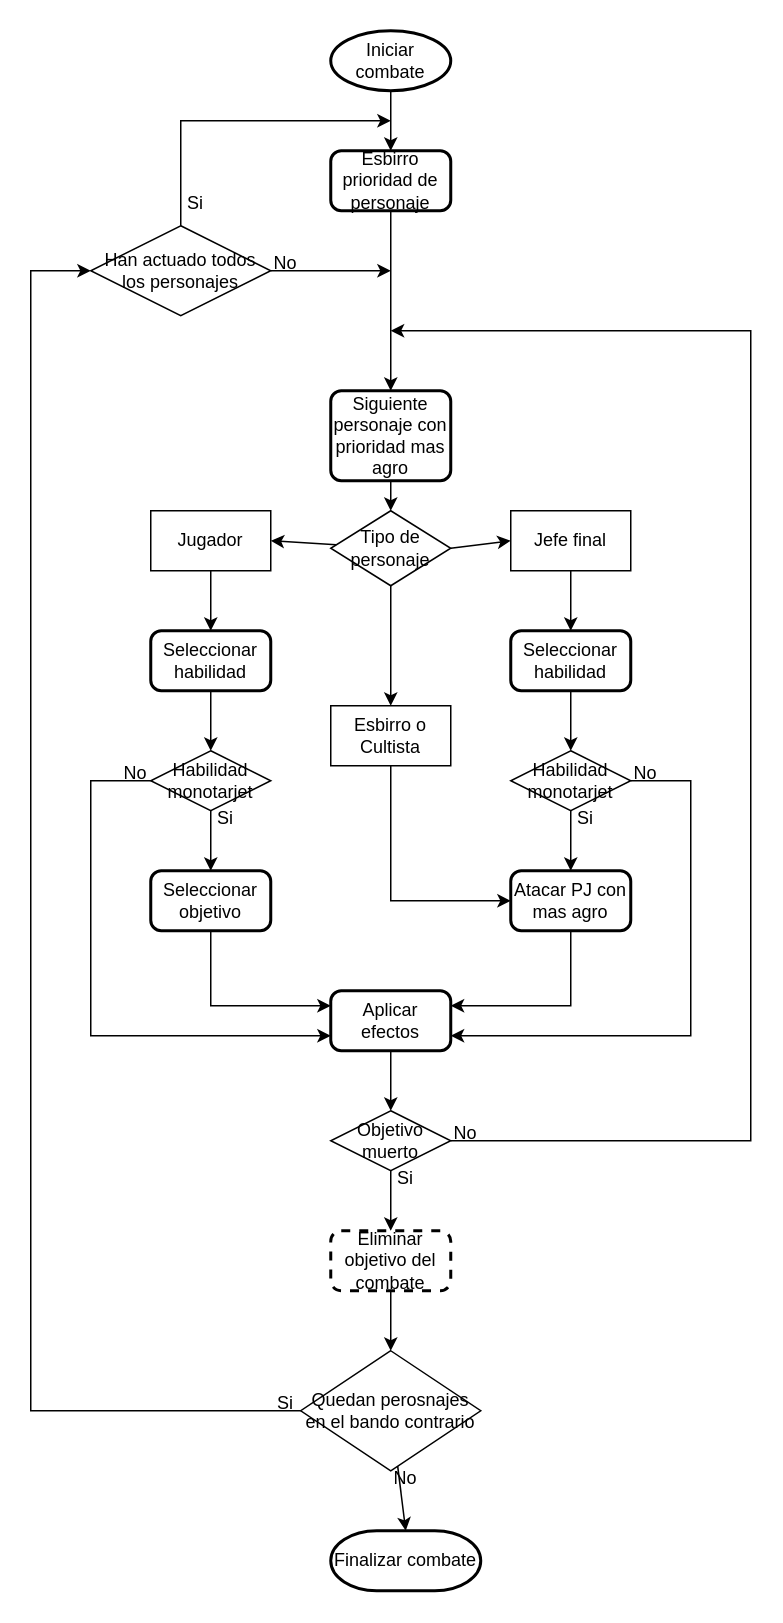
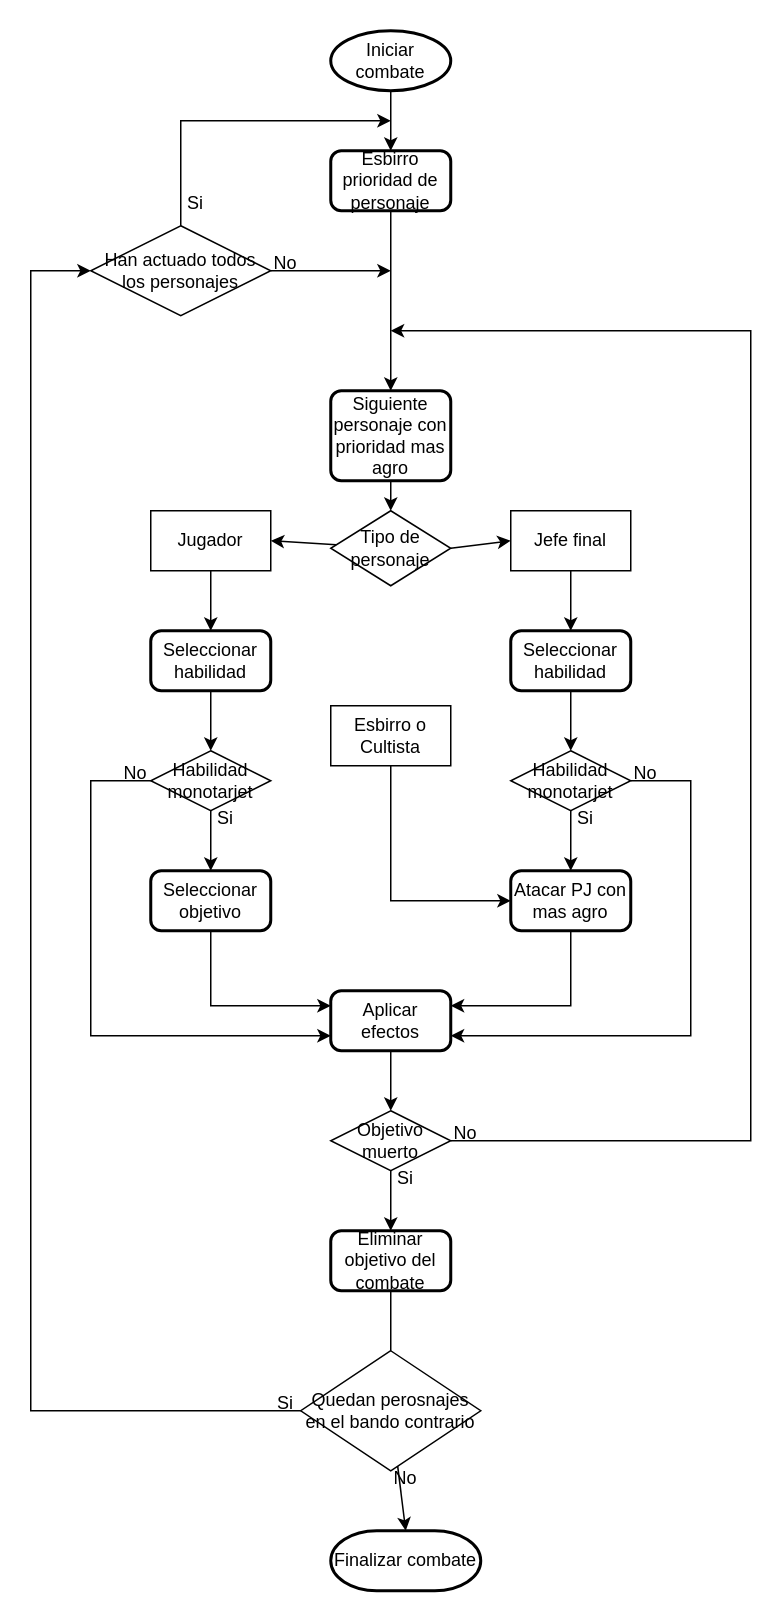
  <mxCell id="0" />
  <mxCell id="1" parent="0" />
  <mxCell id="2" value="Iniciar combate" style="strokeWidth=2;html=1;shape=mxgraph.flowchart.start_1;whiteSpace=wrap;" parent="1" vertex="1"><mxGeometry x="220" y="20" width="80" height="40" as="geometry" /></mxCell>
  <mxCell id="3" value="Esbirro prioridad de personaje" style="rounded=1;whiteSpace=wrap;html=1;absoluteArcSize=1;arcSize=14;strokeWidth=2;" parent="1" vertex="1"><mxGeometry x="220" y="100" width="80" height="40" as="geometry" /></mxCell>
  <mxCell id="4" value="Tipo de personaje" style="rhombus;whiteSpace=wrap;html=1;" parent="1" vertex="1"><mxGeometry x="220" y="340" width="80" height="50" as="geometry" /></mxCell>
  <mxCell id="5" value="Esbirro o Cultista" style="rounded=0;whiteSpace=wrap;html=1;" parent="1" vertex="1"><mxGeometry x="220" y="470" width="80" height="40" as="geometry" /></mxCell>
  <mxCell id="6" value="Jugador" style="rounded=0;whiteSpace=wrap;html=1;" parent="1" vertex="1"><mxGeometry x="100" y="340" width="80" height="40" as="geometry" /></mxCell>
  <mxCell id="7" value="Objetivo muerto" style="rhombus;whiteSpace=wrap;html=1;" parent="1" vertex="1"><mxGeometry x="220" y="740" width="80" height="40" as="geometry" /></mxCell>
  <mxCell id="8" value="Quedan perosnajes en el bando contrario" style="rhombus;whiteSpace=wrap;html=1;" parent="1" vertex="1"><mxGeometry x="200" y="900" width="120" height="80" as="geometry" /></mxCell>
  <mxCell id="9" value="Finalizar combate" style="strokeWidth=2;html=1;shape=mxgraph.flowchart.terminator;whiteSpace=wrap;" parent="1" vertex="1"><mxGeometry x="220" y="1020" width="100" height="40" as="geometry" /></mxCell>
  <mxCell id="10" value="Seleccionar habilidad" style="rounded=1;whiteSpace=wrap;html=1;absoluteArcSize=1;arcSize=14;strokeWidth=2;" parent="1" vertex="1"><mxGeometry x="100" y="420" width="80" height="40" as="geometry" /></mxCell>
  <mxCell id="11" value="" style="endArrow=classic;html=1;rounded=0;exitX=0.5;exitY=1;exitDx=0;exitDy=0;entryX=0.5;entryY=0;entryDx=0;entryDy=0;" parent="1" source="6" target="10" edge="1"><mxGeometry width="50" height="50" relative="1" as="geometry"><mxPoint x="220" y="420" as="sourcePoint" /><mxPoint x="270" y="370" as="targetPoint" /></mxGeometry></mxCell>
  <mxCell id="12" value="" style="endArrow=classic;html=1;rounded=0;entryX=1;entryY=0.5;entryDx=0;entryDy=0;" parent="1" source="4" target="6" edge="1"><mxGeometry width="50" height="50" relative="1" as="geometry"><mxPoint x="180" y="420" as="sourcePoint" /><mxPoint x="230" y="370" as="targetPoint" /></mxGeometry></mxCell>
  <mxCell id="13" value="" style="endArrow=classic;html=1;rounded=0;entryX=0;entryY=0.25;entryDx=0;entryDy=0;" parent="1" target="35" edge="1"><mxGeometry width="50" height="50" relative="1" as="geometry"><mxPoint x="140" y="620" as="sourcePoint" /><mxPoint x="220" y="660" as="targetPoint" /><Array as="points"><mxPoint x="140" y="670" /></Array></mxGeometry></mxCell>
  <mxCell id="14" value="Siguiente personaje con prioridad mas agro" style="rounded=1;whiteSpace=wrap;html=1;absoluteArcSize=1;arcSize=14;strokeWidth=2;" parent="1" vertex="1"><mxGeometry x="220" y="260" width="80" height="60" as="geometry" /></mxCell>
  <mxCell id="15" value="" style="endArrow=classic;html=1;rounded=0;exitX=1;exitY=0.5;exitDx=0;exitDy=0;" parent="1" source="7" edge="1"><mxGeometry width="50" height="50" relative="1" as="geometry"><mxPoint x="180" y="380" as="sourcePoint" /><mxPoint x="260" y="220" as="targetPoint" /><Array as="points"><mxPoint x="500" y="760" /><mxPoint x="500" y="220" /></Array></mxGeometry></mxCell>
  <mxCell id="16" value="" style="endArrow=classic;html=1;rounded=0;exitX=0.5;exitY=1;exitDx=0;exitDy=0;entryX=0.5;entryY=0;entryDx=0;entryDy=0;" parent="1" source="14" target="4" edge="1"><mxGeometry width="50" height="50" relative="1" as="geometry"><mxPoint x="180" y="370" as="sourcePoint" /><mxPoint x="230" y="320" as="targetPoint" /></mxGeometry></mxCell>
  <mxCell id="17" value="" style="endArrow=classic;html=1;rounded=0;exitX=0.5;exitY=1;exitDx=0;exitDy=0;exitPerimeter=0;entryX=0.5;entryY=0;entryDx=0;entryDy=0;" parent="1" source="2" target="3" edge="1"><mxGeometry width="50" height="50" relative="1" as="geometry"><mxPoint x="180" y="130" as="sourcePoint" /><mxPoint x="230" y="80" as="targetPoint" /></mxGeometry></mxCell>
- <mxCell id="18" value="Eliminar objetivo del combate" style="rounded=1;whiteSpace=wrap;html=1;absoluteArcSize=1;arcSize=14;strokeWidth=2;dashed=1;" parent="1" vertex="1"><mxGeometry x="220" y="820" width="80" height="40" as="geometry" /></mxCell>
+ <mxCell id="18" value="Eliminar objetivo del combate" style="rounded=1;whiteSpace=wrap;html=1;absoluteArcSize=1;arcSize=14;strokeWidth=2;" parent="1" vertex="1"><mxGeometry x="220" y="820" width="80" height="40" as="geometry" /></mxCell>
  <mxCell id="19" value="" style="endArrow=classic;html=1;rounded=0;exitX=0;exitY=0.5;exitDx=0;exitDy=0;entryX=0;entryY=0.5;entryDx=0;entryDy=0;" parent="1" source="8" target="26" edge="1"><mxGeometry width="50" height="50" relative="1" as="geometry"><mxPoint x="180" y="660" as="sourcePoint" /><mxPoint x="100" y="180" as="targetPoint" /><Array as="points"><mxPoint x="20" y="940" /><mxPoint x="20" y="180" /></Array></mxGeometry></mxCell>
  <mxCell id="20" value="" style="endArrow=classic;html=1;rounded=0;entryX=0.5;entryY=0;entryDx=0;entryDy=0;entryPerimeter=0;" parent="1" source="8" target="9" edge="1"><mxGeometry width="50" height="50" relative="1" as="geometry"><mxPoint x="190" y="950" as="sourcePoint" /><mxPoint x="240" y="900" as="targetPoint" /></mxGeometry></mxCell>
  <mxCell id="21" value="" style="endArrow=classic;html=1;rounded=0;exitX=0.5;exitY=1;exitDx=0;exitDy=0;entryX=0.5;entryY=0;entryDx=0;entryDy=0;" parent="1" source="35" target="7" edge="1"><mxGeometry width="50" height="50" relative="1" as="geometry"><mxPoint x="140" y="450" as="sourcePoint" /><mxPoint x="190" y="400" as="targetPoint" /></mxGeometry></mxCell>
  <mxCell id="22" value="Si" style="text;html=1;align=center;verticalAlign=middle;whiteSpace=wrap;rounded=0;" parent="1" vertex="1"><mxGeometry x="160" y="920" width="60" height="30" as="geometry" /></mxCell>
  <mxCell id="23" value="No" style="text;html=1;align=center;verticalAlign=middle;whiteSpace=wrap;rounded=0;" parent="1" vertex="1"><mxGeometry x="240" y="970" width="60" height="30" as="geometry" /></mxCell>
  <mxCell id="24" value="Si" style="text;html=1;align=center;verticalAlign=middle;whiteSpace=wrap;rounded=0;" parent="1" vertex="1"><mxGeometry x="240" y="770" width="60" height="30" as="geometry" /></mxCell>
  <mxCell id="25" value="No" style="text;html=1;align=center;verticalAlign=middle;whiteSpace=wrap;rounded=0;" parent="1" vertex="1"><mxGeometry x="280" y="740" width="60" height="30" as="geometry" /></mxCell>
  <mxCell id="26" value="Han actuado todos los personajes" style="rhombus;whiteSpace=wrap;html=1;" parent="1" vertex="1"><mxGeometry x="60" y="150" width="120" height="60" as="geometry" /></mxCell>
  <mxCell id="27" value="" style="endArrow=classic;html=1;rounded=0;exitX=1;exitY=0.5;exitDx=0;exitDy=0;" parent="1" source="26" edge="1"><mxGeometry width="50" height="50" relative="1" as="geometry"><mxPoint x="220" y="150" as="sourcePoint" /><mxPoint x="260" y="180" as="targetPoint" /></mxGeometry></mxCell>
  <mxCell id="28" value="" style="endArrow=classic;html=1;rounded=0;exitX=0.5;exitY=0;exitDx=0;exitDy=0;" parent="1" source="26" edge="1"><mxGeometry width="50" height="50" relative="1" as="geometry"><mxPoint x="160" y="120" as="sourcePoint" /><mxPoint x="260" y="80" as="targetPoint" /><Array as="points"><mxPoint x="120" y="80" /></Array></mxGeometry></mxCell>
  <mxCell id="29" value="" style="endArrow=classic;html=1;rounded=0;entryX=0.5;entryY=0;entryDx=0;entryDy=0;exitX=0.5;exitY=1;exitDx=0;exitDy=0;" parent="1" source="3" target="14" edge="1"><mxGeometry width="50" height="50" relative="1" as="geometry"><mxPoint x="220" y="150" as="sourcePoint" /><mxPoint x="270" y="100" as="targetPoint" /></mxGeometry></mxCell>
  <mxCell id="30" value="Si" style="text;html=1;align=center;verticalAlign=middle;whiteSpace=wrap;rounded=0;" parent="1" vertex="1"><mxGeometry x="100" y="120" width="60" height="30" as="geometry" /></mxCell>
  <mxCell id="31" value="No" style="text;html=1;align=center;verticalAlign=middle;whiteSpace=wrap;rounded=0;" parent="1" vertex="1"><mxGeometry x="160" y="160" width="60" height="30" as="geometry" /></mxCell>
  <mxCell id="32" value="Jefe final" style="rounded=0;whiteSpace=wrap;html=1;" parent="1" vertex="1"><mxGeometry x="340" y="340" width="80" height="40" as="geometry" /></mxCell>
  <mxCell id="33" value="Seleccionar objetivo" style="rounded=1;whiteSpace=wrap;html=1;absoluteArcSize=1;arcSize=14;strokeWidth=2;" parent="1" vertex="1"><mxGeometry x="100" y="580" width="80" height="40" as="geometry" /></mxCell>
  <mxCell id="34" value="" style="endArrow=classic;html=1;rounded=0;entryX=0.5;entryY=0;entryDx=0;entryDy=0;exitX=0.5;exitY=1;exitDx=0;exitDy=0;" parent="1" source="46" target="33" edge="1"><mxGeometry width="50" height="50" relative="1" as="geometry"><mxPoint x="140" y="550" as="sourcePoint" /><mxPoint x="210" y="400" as="targetPoint" /></mxGeometry></mxCell>
  <mxCell id="35" value="Aplicar efectos" style="rounded=1;whiteSpace=wrap;html=1;absoluteArcSize=1;arcSize=14;strokeWidth=2;" parent="1" vertex="1"><mxGeometry x="220" y="660" width="80" height="40" as="geometry" /></mxCell>
  <mxCell id="36" value="" style="endArrow=classic;html=1;rounded=0;exitX=0.5;exitY=1;exitDx=0;exitDy=0;entryX=0.5;entryY=0;entryDx=0;entryDy=0;" parent="1" source="7" target="18" edge="1"><mxGeometry width="50" height="50" relative="1" as="geometry"><mxPoint x="160" y="680" as="sourcePoint" /><mxPoint x="360" y="810" as="targetPoint" /></mxGeometry></mxCell>
- <mxCell id="37" value="" style="endArrow=classic;html=1;rounded=0;exitX=0.5;exitY=1;exitDx=0;exitDy=0;entryX=0.5;entryY=0;entryDx=0;entryDy=0;" parent="1" source="18" target="8" edge="1"><mxGeometry width="50" height="50" relative="1" as="geometry"><mxPoint x="140" y="830" as="sourcePoint" /><mxPoint x="190" y="780" as="targetPoint" /></mxGeometry></mxCell>
+ <mxCell id="37" value="" style="endArrow=none;html=1;rounded=0;exitX=0.5;exitY=1;exitDx=0;exitDy=0;entryX=0.5;entryY=0;entryDx=0;entryDy=0;" parent="1" source="18" target="8" edge="1"><mxGeometry width="50" height="50" relative="1" as="geometry"><mxPoint x="140" y="830" as="sourcePoint" /><mxPoint x="190" y="780" as="targetPoint" /></mxGeometry></mxCell>
  <mxCell id="38" value="Seleccionar habilidad" style="rounded=1;whiteSpace=wrap;html=1;absoluteArcSize=1;arcSize=14;strokeWidth=2;" parent="1" vertex="1"><mxGeometry x="340" y="420" width="80" height="40" as="geometry" /></mxCell>
  <mxCell id="39" value="Atacar PJ con mas agro" style="rounded=1;whiteSpace=wrap;html=1;absoluteArcSize=1;arcSize=14;strokeWidth=2;" parent="1" vertex="1"><mxGeometry x="340" y="580" width="80" height="40" as="geometry" /></mxCell>
- <mxCell id="40" value="" style="endArrow=classic;html=1;rounded=0;exitX=0.5;exitY=1;exitDx=0;exitDy=0;entryX=0.5;entryY=0;entryDx=0;entryDy=0;" parent="1" source="4" target="5" edge="1"><mxGeometry width="50" height="50" relative="1" as="geometry"><mxPoint x="-10" y="480" as="sourcePoint" /><mxPoint x="40" y="430" as="targetPoint" /></mxGeometry></mxCell>
  <mxCell id="41" value="" style="endArrow=classic;html=1;rounded=0;exitX=0.5;exitY=1;exitDx=0;exitDy=0;entryX=0;entryY=0.5;entryDx=0;entryDy=0;" parent="1" source="5" target="39" edge="1"><mxGeometry width="50" height="50" relative="1" as="geometry"><mxPoint x="-10" y="480" as="sourcePoint" /><mxPoint x="40" y="430" as="targetPoint" /><Array as="points"><mxPoint x="260" y="600" /></Array></mxGeometry></mxCell>
  <mxCell id="42" value="" style="endArrow=classic;html=1;rounded=0;exitX=0.5;exitY=1;exitDx=0;exitDy=0;entryX=1;entryY=0.25;entryDx=0;entryDy=0;" parent="1" source="39" target="35" edge="1"><mxGeometry width="50" height="50" relative="1" as="geometry"><mxPoint x="0" y="570" as="sourcePoint" /><mxPoint x="310" y="650" as="targetPoint" /><Array as="points"><mxPoint x="380" y="670" /></Array></mxGeometry></mxCell>
  <mxCell id="43" value="" style="endArrow=classic;html=1;rounded=0;entryX=0.5;entryY=0;entryDx=0;entryDy=0;exitX=0.5;exitY=1;exitDx=0;exitDy=0;" parent="1" source="49" target="39" edge="1"><mxGeometry width="50" height="50" relative="1" as="geometry"><mxPoint x="380" y="550" as="sourcePoint" /><mxPoint x="60" y="450" as="targetPoint" /></mxGeometry></mxCell>
  <mxCell id="44" value="" style="endArrow=classic;html=1;rounded=0;exitX=0.5;exitY=1;exitDx=0;exitDy=0;entryX=0.5;entryY=0;entryDx=0;entryDy=0;" parent="1" source="32" target="38" edge="1"><mxGeometry width="50" height="50" relative="1" as="geometry"><mxPoint x="20" y="510" as="sourcePoint" /><mxPoint x="70" y="460" as="targetPoint" /></mxGeometry></mxCell>
  <mxCell id="45" value="" style="endArrow=classic;html=1;rounded=0;exitX=1;exitY=0.5;exitDx=0;exitDy=0;entryX=0;entryY=0.5;entryDx=0;entryDy=0;" parent="1" source="4" target="32" edge="1"><mxGeometry width="50" height="50" relative="1" as="geometry"><mxPoint x="30" y="520" as="sourcePoint" /><mxPoint x="80" y="470" as="targetPoint" /></mxGeometry></mxCell>
  <mxCell id="46" value="Habilidad monotarjet" style="rhombus;whiteSpace=wrap;html=1;" parent="1" vertex="1"><mxGeometry x="100" y="500" width="80" height="40" as="geometry" /></mxCell>
  <mxCell id="47" value="" style="endArrow=classic;html=1;rounded=0;exitX=0.5;exitY=1;exitDx=0;exitDy=0;entryX=0.5;entryY=0;entryDx=0;entryDy=0;" parent="1" source="10" target="46" edge="1"><mxGeometry width="50" height="50" relative="1" as="geometry"><mxPoint x="40" y="550" as="sourcePoint" /><mxPoint x="90" y="500" as="targetPoint" /></mxGeometry></mxCell>
  <mxCell id="48" value="" style="endArrow=classic;html=1;rounded=0;exitX=0;exitY=0.5;exitDx=0;exitDy=0;entryX=0;entryY=0.75;entryDx=0;entryDy=0;" parent="1" source="46" target="35" edge="1"><mxGeometry width="50" height="50" relative="1" as="geometry"><mxPoint x="80" y="530" as="sourcePoint" /><mxPoint x="100" y="700" as="targetPoint" /><Array as="points"><mxPoint x="60" y="520" /><mxPoint x="60" y="690" /></Array></mxGeometry></mxCell>
  <mxCell id="49" value="Habilidad monotarjet" style="rhombus;whiteSpace=wrap;html=1;" parent="1" vertex="1"><mxGeometry x="340" y="500" width="80" height="40" as="geometry" /></mxCell>
  <mxCell id="50" value="" style="endArrow=classic;html=1;rounded=0;exitX=0.5;exitY=1;exitDx=0;exitDy=0;entryX=0.5;entryY=0;entryDx=0;entryDy=0;" parent="1" source="38" target="49" edge="1"><mxGeometry width="50" height="50" relative="1" as="geometry"><mxPoint x="0" y="570" as="sourcePoint" /><mxPoint x="50" y="520" as="targetPoint" /></mxGeometry></mxCell>
  <mxCell id="51" value="" style="endArrow=classic;html=1;rounded=0;exitX=1;exitY=0.5;exitDx=0;exitDy=0;entryX=1;entryY=0.75;entryDx=0;entryDy=0;" parent="1" source="49" target="35" edge="1"><mxGeometry width="50" height="50" relative="1" as="geometry"><mxPoint x="0" y="570" as="sourcePoint" /><mxPoint x="50" y="520" as="targetPoint" /><Array as="points"><mxPoint x="460" y="520" /><mxPoint x="460" y="690" /></Array></mxGeometry></mxCell>
  <mxCell id="52" value="Si" style="text;html=1;align=center;verticalAlign=middle;whiteSpace=wrap;rounded=0;" parent="1" vertex="1"><mxGeometry x="120" y="530" width="60" height="30" as="geometry" /></mxCell>
  <mxCell id="53" value="Si" style="text;html=1;align=center;verticalAlign=middle;whiteSpace=wrap;rounded=0;" parent="1" vertex="1"><mxGeometry x="360" y="530" width="60" height="30" as="geometry" /></mxCell>
  <mxCell id="54" value="No" style="text;html=1;align=center;verticalAlign=middle;whiteSpace=wrap;rounded=0;" parent="1" vertex="1"><mxGeometry x="60" y="500" width="60" height="30" as="geometry" /></mxCell>
  <mxCell id="55" value="No" style="text;html=1;align=center;verticalAlign=middle;whiteSpace=wrap;rounded=0;" parent="1" vertex="1"><mxGeometry x="400" y="500" width="60" height="30" as="geometry" /></mxCell>
